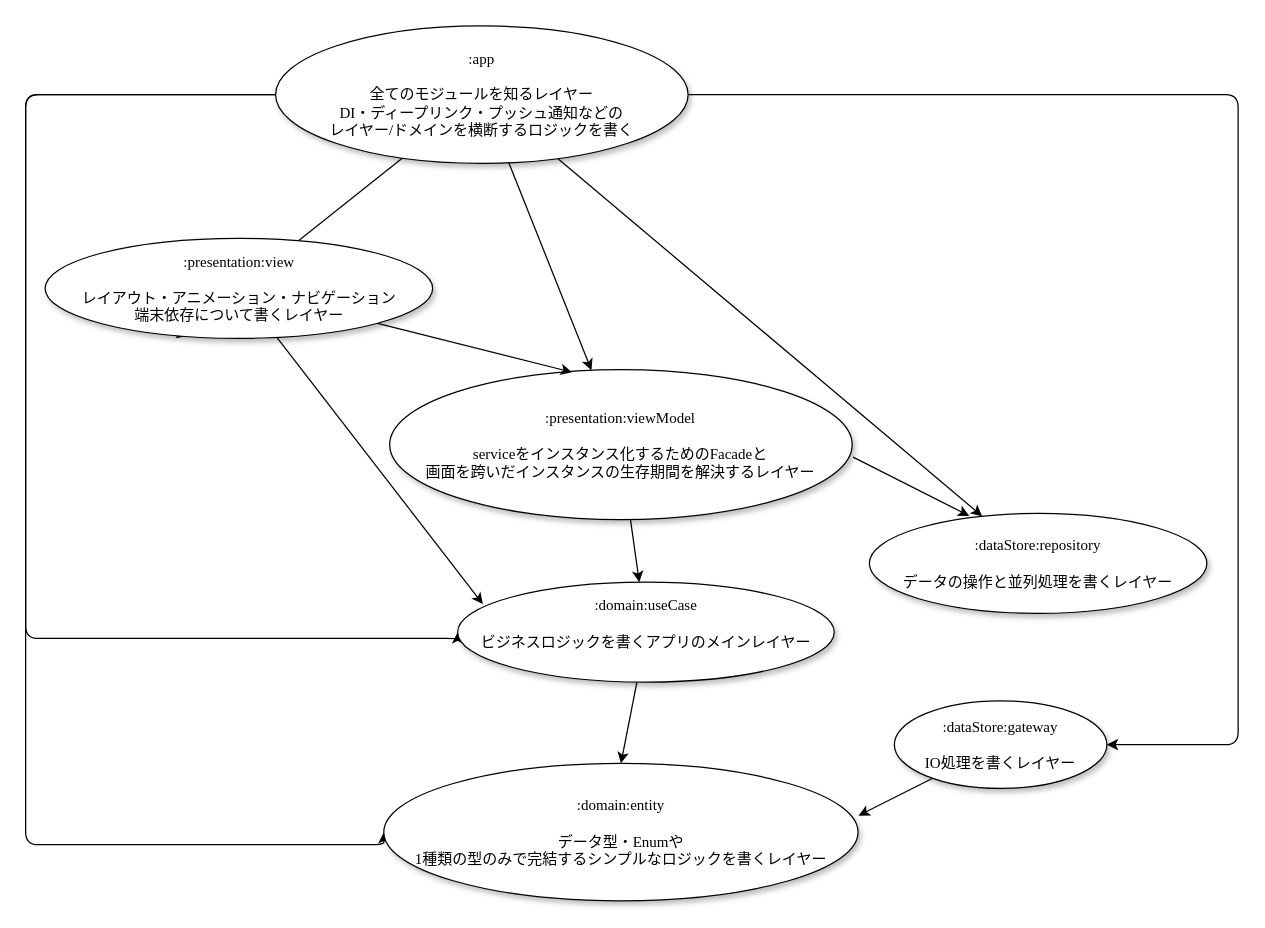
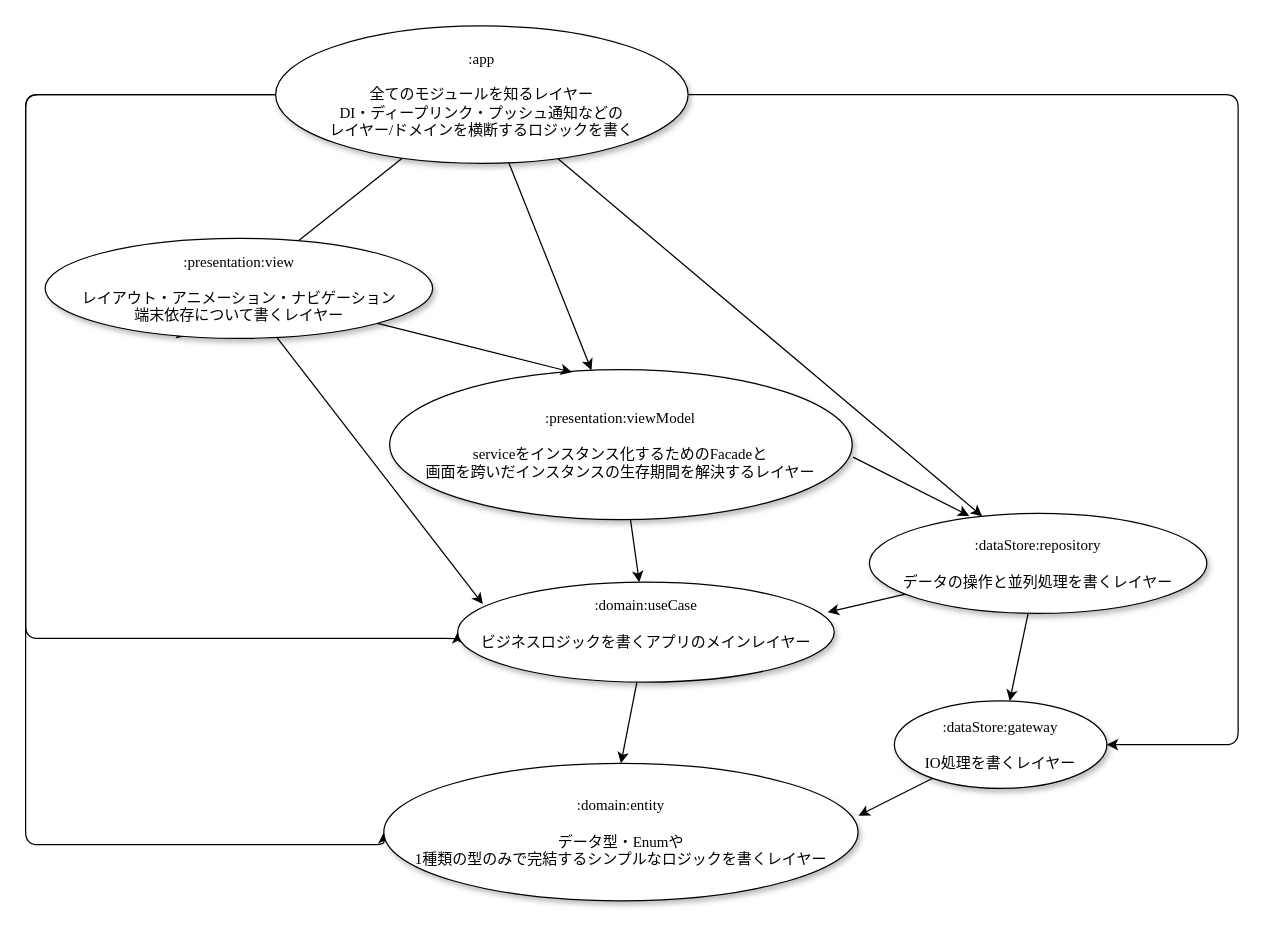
  <mxCell id="0" />
  <mxCell id="1" parent="0" />
  <mxCell id="2" style="edgeStyle=none;rounded=1;orthogonalLoop=1;jettySize=auto;html=1;entryX=0.337;entryY=1;entryDx=0;entryDy=0;entryPerimeter=0;" parent="1" source="8" target="22" edge="1"><mxGeometry relative="1" as="geometry" /></mxCell>
  <mxCell id="3" style="edgeStyle=none;rounded=1;orthogonalLoop=1;jettySize=auto;html=1;" parent="1" source="8" target="11" edge="1"><mxGeometry relative="1" as="geometry" /></mxCell>
  <mxCell id="4" style="edgeStyle=none;rounded=1;orthogonalLoop=1;jettySize=auto;html=1;" parent="1" source="8" target="14" edge="1"><mxGeometry relative="1" as="geometry" /></mxCell>
  <mxCell id="5" style="edgeStyle=orthogonalEdgeStyle;rounded=1;orthogonalLoop=1;jettySize=auto;html=1;entryX=0;entryY=0.5;entryDx=0;entryDy=0;" parent="1" source="8" target="19" edge="1"><mxGeometry relative="1" as="geometry"><Array as="points"><mxPoint x="20" y="75" /><mxPoint x="20" y="675" /></Array></mxGeometry></mxCell>
  <mxCell id="6" style="edgeStyle=orthogonalEdgeStyle;rounded=1;orthogonalLoop=1;jettySize=auto;html=1;entryX=0;entryY=0.5;entryDx=0;entryDy=0;" parent="1" source="8" target="18" edge="1"><mxGeometry relative="1" as="geometry"><Array as="points"><mxPoint x="20" y="75" /><mxPoint x="20" y="510" /></Array></mxGeometry></mxCell>
  <mxCell id="7" style="edgeStyle=orthogonalEdgeStyle;rounded=1;orthogonalLoop=1;jettySize=auto;html=1;entryX=1;entryY=0.5;entryDx=0;entryDy=0;" parent="1" source="8" target="16" edge="1"><mxGeometry relative="1" as="geometry"><Array as="points"><mxPoint x="990" y="75" /><mxPoint x="990" y="595" /></Array></mxGeometry></mxCell>
  <mxCell id="8" value=":app&lt;br&gt;&lt;br&gt;全てのモジュールを知るレイヤー&lt;br&gt;DI・ディープリンク・プッシュ通知などの&lt;br&gt;レイヤー/ドメインを横断するロジックを書く" style="ellipse;whiteSpace=wrap;html=1;rounded=0;shadow=1;comic=0;labelBackgroundColor=none;strokeWidth=1;fontFamily=Verdana;fontSize=12;align=center;" parent="1" vertex="1"><mxGeometry x="220" y="20" width="330" height="110" as="geometry" /></mxCell>
  <mxCell id="9" style="edgeStyle=none;rounded=1;orthogonalLoop=1;jettySize=auto;html=1;" parent="1" source="11" target="18" edge="1"><mxGeometry relative="1" as="geometry" /></mxCell>
  <mxCell id="10" style="edgeStyle=none;rounded=1;orthogonalLoop=1;jettySize=auto;html=1;entryX=0.296;entryY=0.025;entryDx=0;entryDy=0;entryPerimeter=0;exitX=1.002;exitY=0.583;exitDx=0;exitDy=0;exitPerimeter=0;" parent="1" source="11" target="14" edge="1"><mxGeometry relative="1" as="geometry" /></mxCell>
  <mxCell id="11" value=":presentation:viewModel&lt;br&gt;&lt;br&gt;serviceをインスタンス化するためのFacadeと&lt;br&gt;画面を跨いだインスタンスの生存期間を解決するレイヤー" style="ellipse;whiteSpace=wrap;html=1;rounded=0;shadow=1;comic=0;labelBackgroundColor=none;strokeWidth=1;fontFamily=Verdana;fontSize=12;align=center;" parent="1" vertex="1"><mxGeometry x="311.25" y="295" width="370" height="120" as="geometry" /></mxCell>
+ <mxCell id="12" style="edgeStyle=none;rounded=1;orthogonalLoop=1;jettySize=auto;html=1;entryX=0.983;entryY=0.3;entryDx=0;entryDy=0;entryPerimeter=0;" parent="1" source="14" target="18" edge="1"><mxGeometry relative="1" as="geometry" /></mxCell>
+ <mxCell id="13" style="edgeStyle=none;rounded=1;orthogonalLoop=1;jettySize=auto;html=1;" parent="1" source="14" target="16" edge="1"><mxGeometry relative="1" as="geometry" /></mxCell>
  <mxCell id="14" value=":dataStore:repository&lt;br&gt;&lt;br&gt;データの操作と並列処理を書くレイヤー" style="ellipse;whiteSpace=wrap;html=1;rounded=0;shadow=1;comic=0;labelBackgroundColor=none;strokeWidth=1;fontFamily=Verdana;fontSize=12;align=center;" parent="1" vertex="1"><mxGeometry x="695" y="410" width="270" height="80" as="geometry" /></mxCell>
  <mxCell id="15" style="edgeStyle=none;rounded=1;orthogonalLoop=1;jettySize=auto;html=1;entryX=1.001;entryY=0.38;entryDx=0;entryDy=0;entryPerimeter=0;" parent="1" source="16" target="19" edge="1"><mxGeometry relative="1" as="geometry" /></mxCell>
  <mxCell id="16" value=":dataStore:gateway&lt;br&gt;&lt;br&gt;IO処理を書くレイヤー" style="ellipse;whiteSpace=wrap;html=1;rounded=0;shadow=1;comic=0;labelBackgroundColor=none;strokeWidth=1;fontFamily=Verdana;fontSize=12;align=center;" parent="1" vertex="1"><mxGeometry x="715" y="560" width="170" height="70" as="geometry" /></mxCell>
  <mxCell id="17" style="edgeStyle=none;rounded=1;orthogonalLoop=1;jettySize=auto;html=1;entryX=0.5;entryY=0;entryDx=0;entryDy=0;" parent="1" source="18" target="19" edge="1"><mxGeometry relative="1" as="geometry" /></mxCell>
  <mxCell id="18" value="&lt;span&gt;:domain:useCase&lt;br&gt;&lt;br&gt;ビジネスロジックを書くアプリのメインレイヤー&lt;br&gt;&lt;br&gt;&lt;/span&gt;" style="ellipse;whiteSpace=wrap;html=1;rounded=0;shadow=1;comic=0;labelBackgroundColor=none;strokeWidth=1;fontFamily=Verdana;fontSize=12;align=center;" parent="1" vertex="1"><mxGeometry x="365.62" y="465" width="301.26" height="80" as="geometry" /></mxCell>
  <mxCell id="19" value=":domain:entity&lt;br&gt;&lt;br&gt;データ型・Enumや&lt;br&gt;1種類の型のみで完結するシンプルなロジックを書くレイヤー" style="ellipse;whiteSpace=wrap;html=1;rounded=0;shadow=1;comic=0;labelBackgroundColor=none;strokeWidth=1;fontFamily=Verdana;fontSize=12;align=center;" parent="1" vertex="1"><mxGeometry x="306.57" y="610" width="379.37" height="110" as="geometry" /></mxCell>
  <mxCell id="20" style="edgeStyle=none;rounded=1;orthogonalLoop=1;jettySize=auto;html=1;entryX=0.067;entryY=0.22;entryDx=0;entryDy=0;entryPerimeter=0;" parent="1" source="22" target="18" edge="1"><mxGeometry relative="1" as="geometry" /></mxCell>
  <mxCell id="21" style="edgeStyle=none;rounded=1;orthogonalLoop=1;jettySize=auto;html=1;entryX=0.394;entryY=0.017;entryDx=0;entryDy=0;entryPerimeter=0;" parent="1" source="22" target="11" edge="1"><mxGeometry relative="1" as="geometry" /></mxCell>
  <mxCell id="22" value=":presentation:view&lt;br&gt;&lt;br&gt;レイアウト・アニメーション・ナビゲーション&lt;br&gt;端末依存について書くレイヤー" style="ellipse;whiteSpace=wrap;html=1;rounded=0;shadow=1;comic=0;labelBackgroundColor=none;strokeWidth=1;fontFamily=Verdana;fontSize=12;align=center;" parent="1" vertex="1"><mxGeometry x="35.62" y="190" width="310" height="80" as="geometry" /></mxCell>
